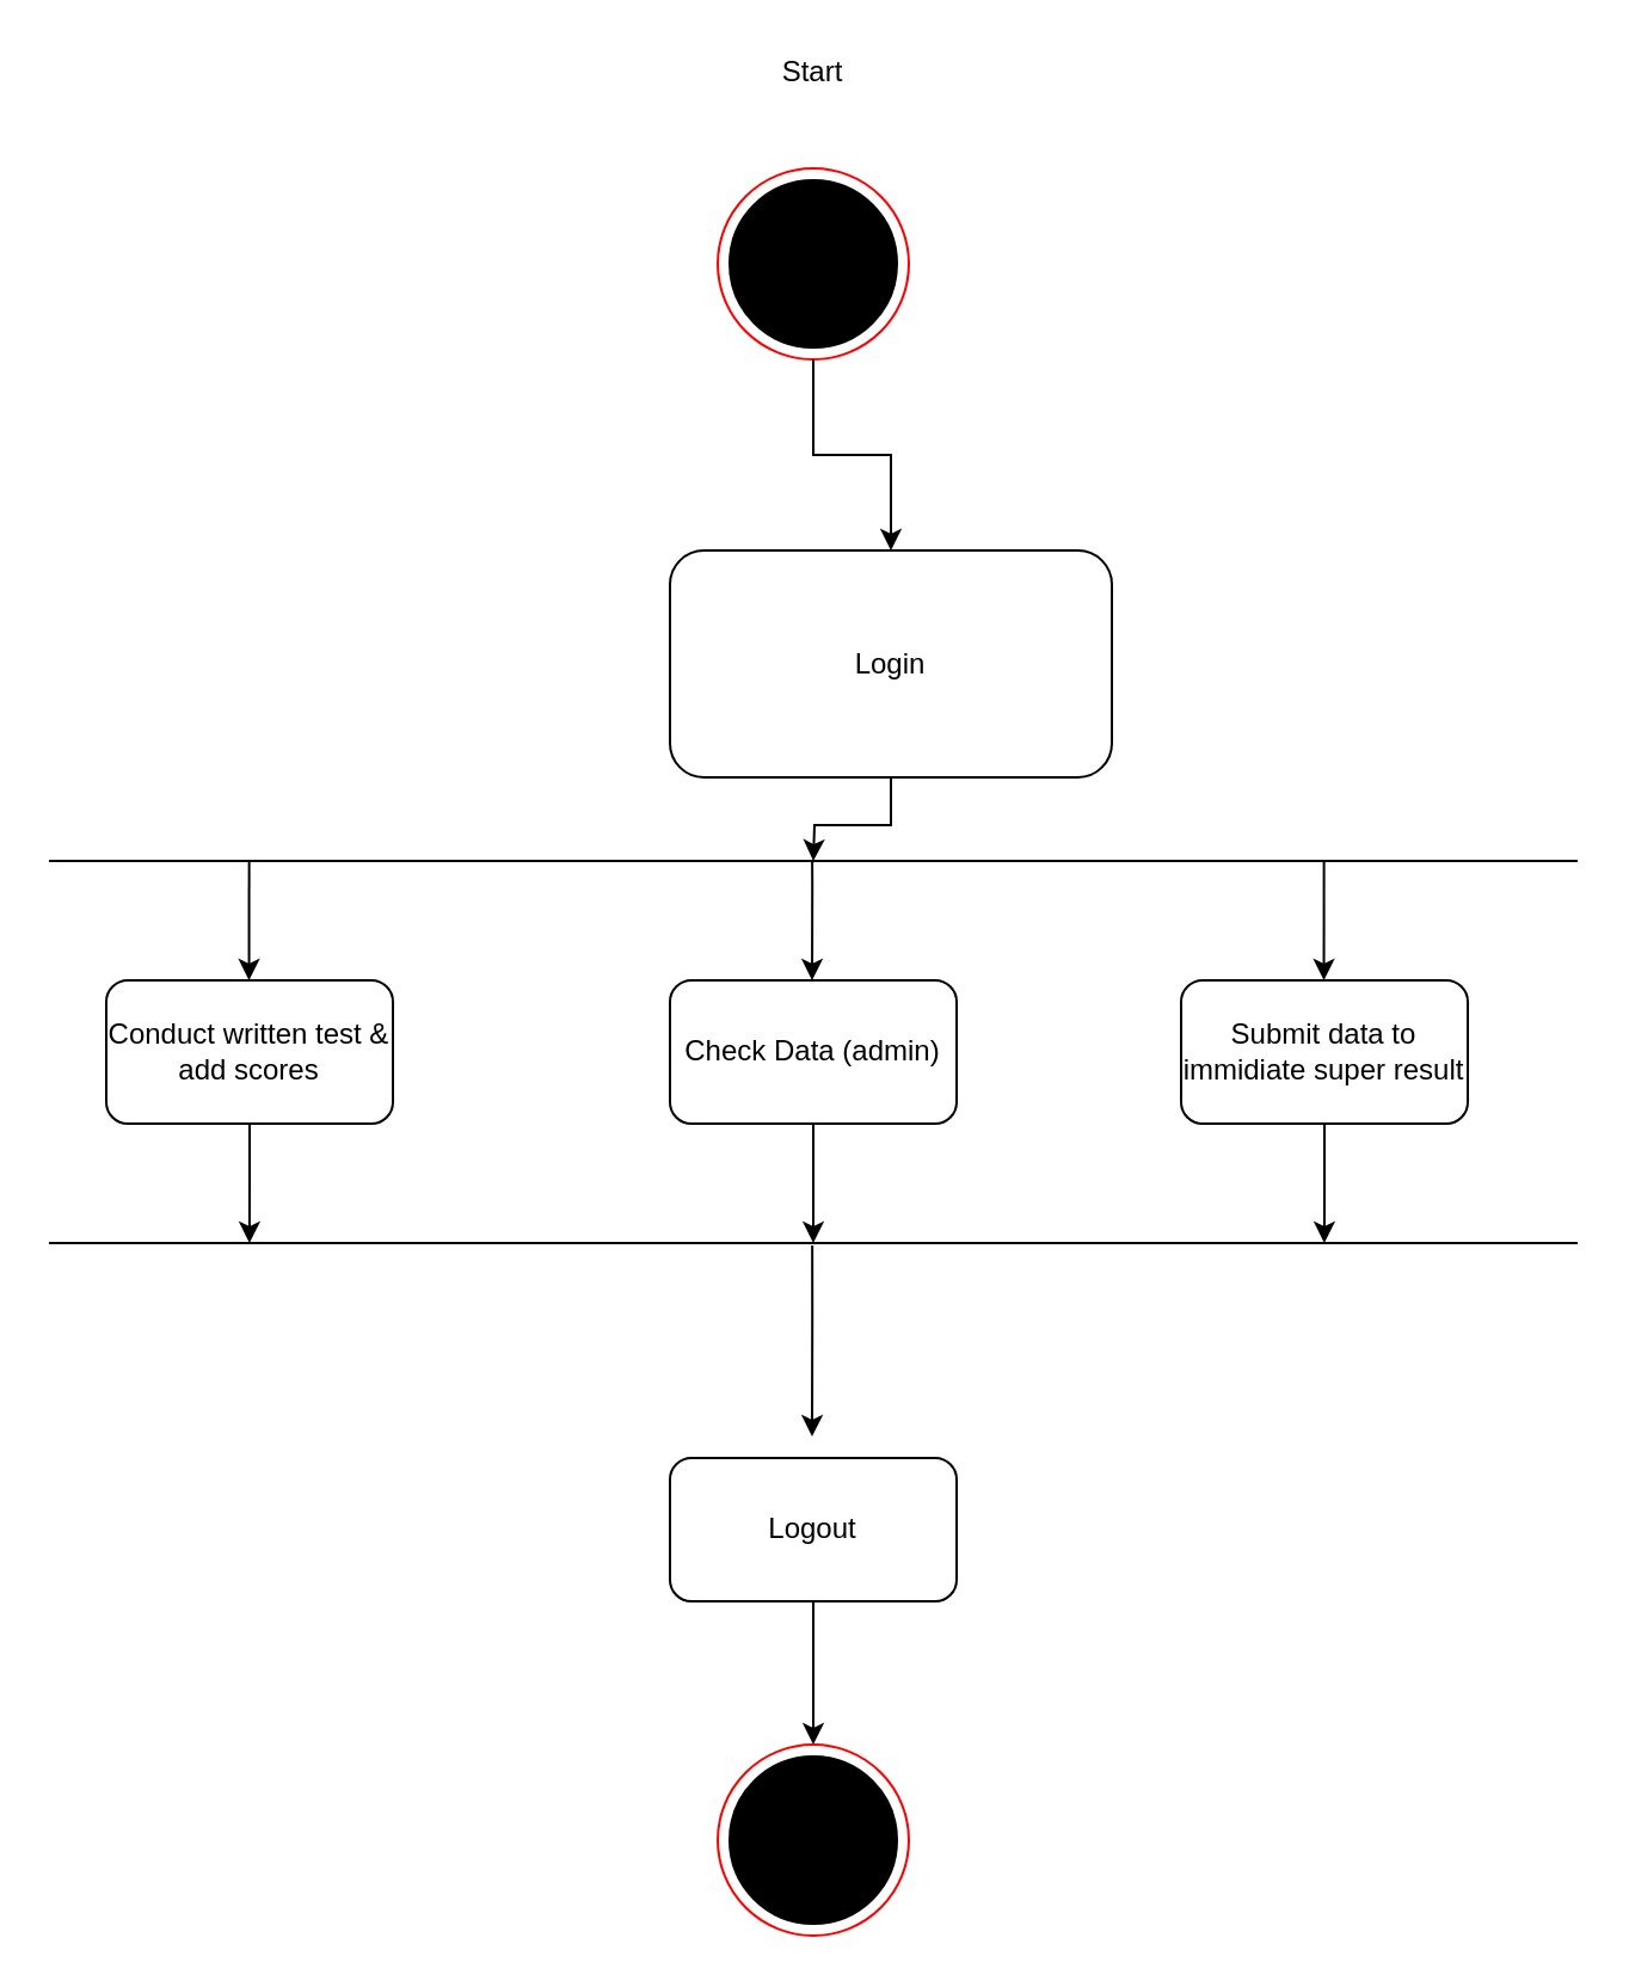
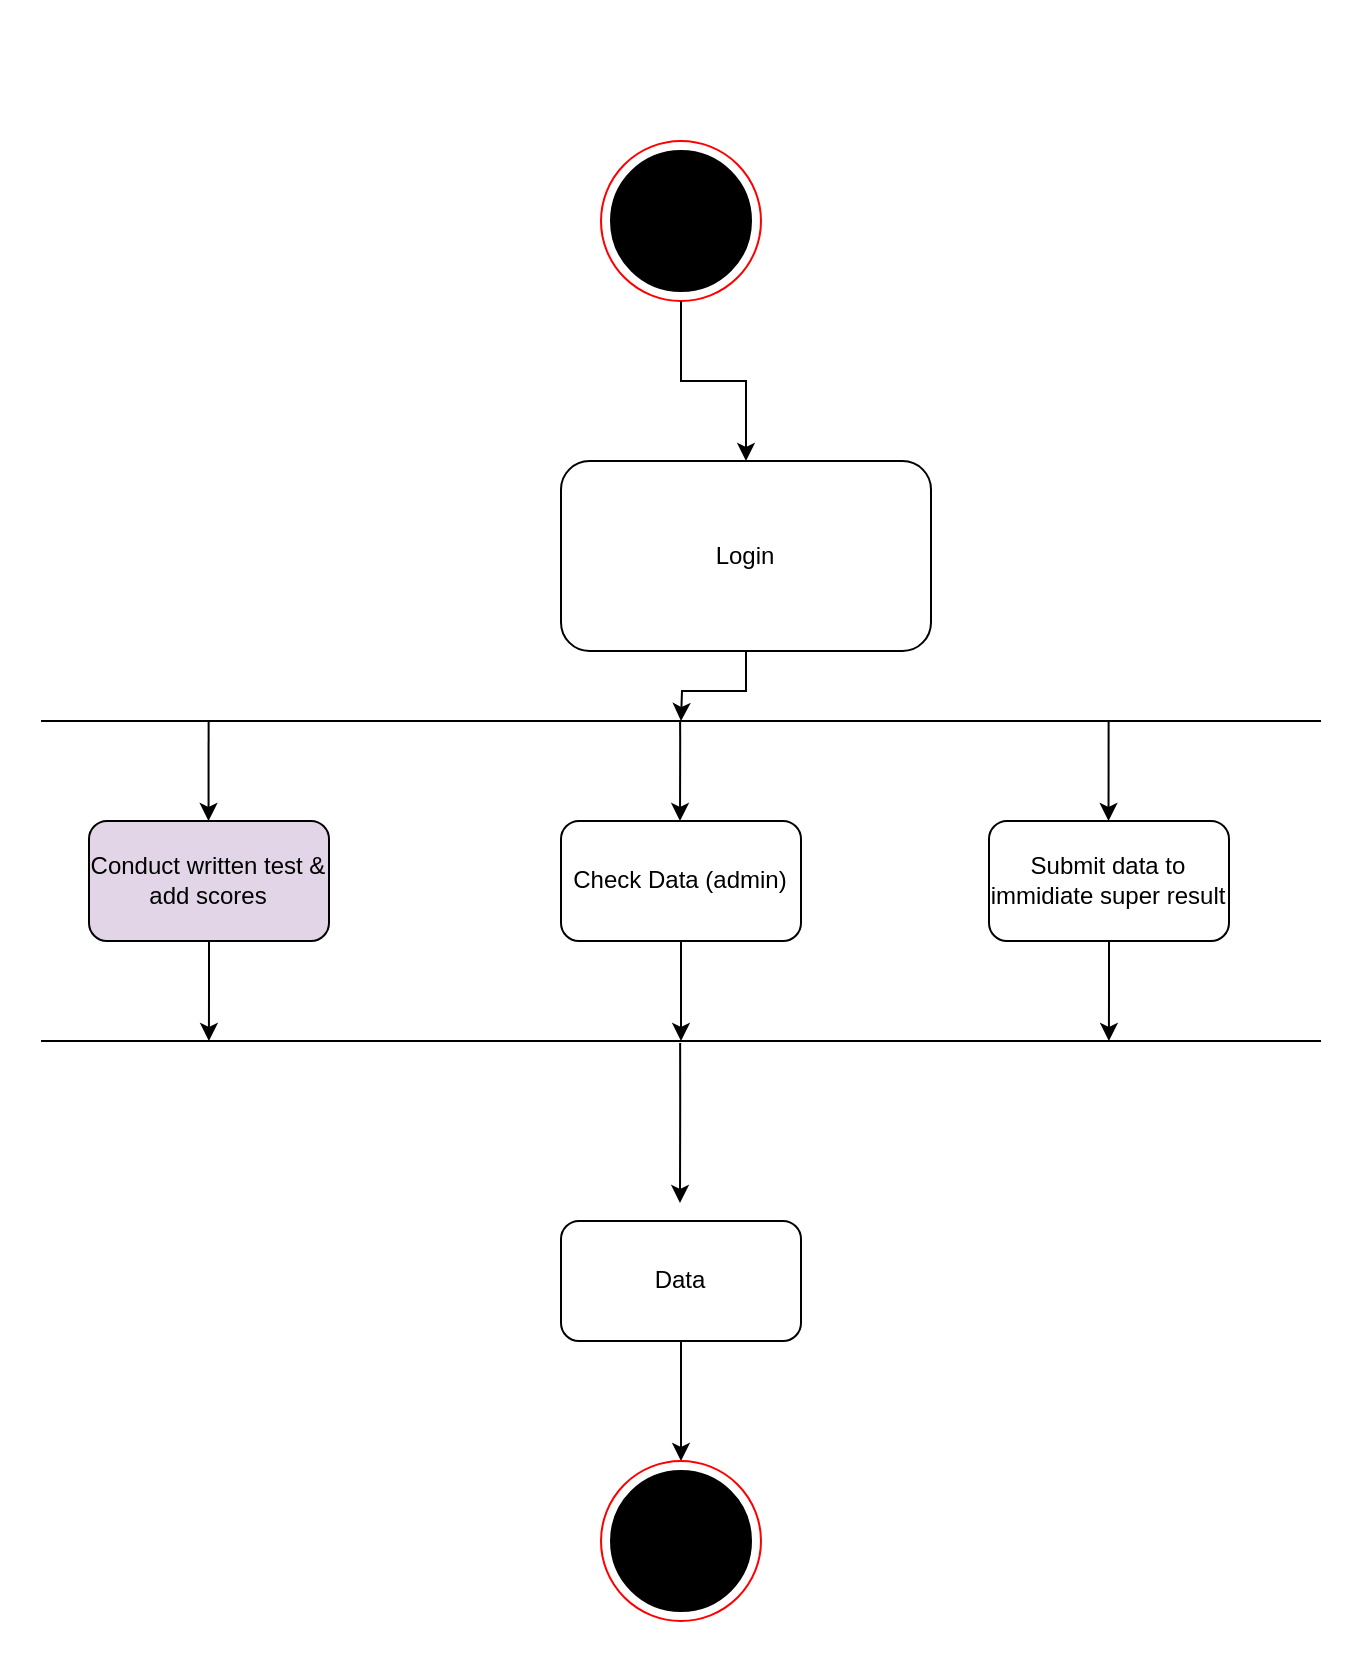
  <mxCell id="0" />
  <mxCell id="1" parent="0" />
  <mxCell id="2" value="" style="group" parent="1" vertex="1" connectable="0"><mxGeometry x="300" y="70" width="80" height="80" as="geometry" /></mxCell>
  <mxCell id="3" value="" style="ellipse;whiteSpace=wrap;html=1;aspect=fixed;strokeColor=#FF0000;" parent="2" vertex="1"><mxGeometry width="80" height="80" as="geometry" /></mxCell>
  <mxCell id="4" value="" style="ellipse;whiteSpace=wrap;html=1;aspect=fixed;fillColor=#000000;" parent="2" vertex="1"><mxGeometry x="5" y="5" width="70" height="70" as="geometry" /></mxCell>
- <mxCell id="5" value="Start" style="text;html=1;strokeColor=none;fillColor=none;align=center;verticalAlign=middle;whiteSpace=wrap;rounded=0;" parent="1" vertex="1"><mxGeometry x="320" y="20" width="40" height="20" as="geometry" /></mxCell>
  <mxCell id="6" style="edgeStyle=orthogonalEdgeStyle;rounded=0;orthogonalLoop=1;jettySize=auto;html=1;exitX=0.5;exitY=1;exitDx=0;exitDy=0;" parent="1" source="7" edge="1"><mxGeometry relative="1" as="geometry"><mxPoint x="340" y="360" as="targetPoint" /></mxGeometry></mxCell>
  <mxCell id="7" value="Login" style="rounded=1;whiteSpace=wrap;html=1;" parent="1" vertex="1"><mxGeometry x="280" y="230" width="185" height="95" as="geometry" /></mxCell>
  <mxCell id="8" value="" style="endArrow=none;html=1;" parent="1" edge="1"><mxGeometry width="50" height="50" relative="1" as="geometry"><mxPoint y="360" as="sourcePoint" x="20" /><mxPoint x="660" y="360" as="targetPoint" /><Array as="points"><mxPoint x="340" y="360" /></Array></mxGeometry></mxCell>
  <mxCell id="9" style="edgeStyle=orthogonalEdgeStyle;rounded=0;orthogonalLoop=1;jettySize=auto;html=1;exitX=0.5;exitY=1;exitDx=0;exitDy=0;" parent="1" source="10" edge="1"><mxGeometry relative="1" as="geometry"><mxPoint x="103.952" y="520" as="targetPoint" /></mxGeometry></mxCell>
- <mxCell id="10" value="Conduct written test &amp;amp; add scores" style="rounded=1;whiteSpace=wrap;html=1;" parent="1" vertex="1"><mxGeometry x="44" y="410" width="120" height="60" as="geometry" /></mxCell>
+ <mxCell id="10" value="Conduct written test &amp;amp; add scores" style="rounded=1;whiteSpace=wrap;html=1;fillColor=#e1d5e7;" parent="1" vertex="1"><mxGeometry x="44" y="410" width="120" height="60" as="geometry" /></mxCell>
  <mxCell id="11" style="edgeStyle=orthogonalEdgeStyle;rounded=0;orthogonalLoop=1;jettySize=auto;html=1;exitX=0.5;exitY=1;exitDx=0;exitDy=0;" parent="1" source="12" edge="1"><mxGeometry relative="1" as="geometry"><mxPoint x="340" y="520" as="targetPoint" /></mxGeometry></mxCell>
  <mxCell id="12" value="Check Data (admin)" style="rounded=1;whiteSpace=wrap;html=1;" parent="1" vertex="1"><mxGeometry x="280" y="410" width="120" height="60" as="geometry" /></mxCell>
  <mxCell id="13" style="edgeStyle=orthogonalEdgeStyle;rounded=0;orthogonalLoop=1;jettySize=auto;html=1;exitX=0.5;exitY=1;exitDx=0;exitDy=0;" parent="1" source="14" edge="1"><mxGeometry relative="1" as="geometry"><mxPoint x="553.952" y="520" as="targetPoint" /></mxGeometry></mxCell>
  <mxCell id="14" value="Submit data to immidiate super result" style="rounded=1;whiteSpace=wrap;html=1;" parent="1" vertex="1"><mxGeometry x="494" y="410" width="120" height="60" as="geometry" /></mxCell>
  <mxCell id="15" value="" style="endArrow=none;html=1;" parent="1" edge="1"><mxGeometry width="50" height="50" relative="1" as="geometry"><mxPoint y="520" as="sourcePoint" x="20" /><mxPoint x="660" y="520" as="targetPoint" /></mxGeometry></mxCell>
  <mxCell id="16" style="edgeStyle=orthogonalEdgeStyle;rounded=0;orthogonalLoop=1;jettySize=auto;html=1;exitX=0.5;exitY=1;exitDx=0;exitDy=0;" parent="1" edge="1"><mxGeometry relative="1" as="geometry"><mxPoint x="103.762" y="410" as="targetPoint" /><mxPoint x="103.81" y="360" as="sourcePoint" /></mxGeometry></mxCell>
  <mxCell id="17" style="edgeStyle=orthogonalEdgeStyle;rounded=0;orthogonalLoop=1;jettySize=auto;html=1;exitX=0.5;exitY=1;exitDx=0;exitDy=0;" parent="1" edge="1"><mxGeometry relative="1" as="geometry"><mxPoint x="339.502" y="410" as="targetPoint" /><mxPoint x="339.55" y="360" as="sourcePoint" /><Array as="points"><mxPoint x="339.5" y="370" /><mxPoint x="339.5" y="370" /></Array></mxGeometry></mxCell>
  <mxCell id="18" style="edgeStyle=orthogonalEdgeStyle;rounded=0;orthogonalLoop=1;jettySize=auto;html=1;exitX=0.5;exitY=1;exitDx=0;exitDy=0;" parent="1" edge="1"><mxGeometry relative="1" as="geometry"><mxPoint x="553.762" y="410" as="targetPoint" /><mxPoint x="553.81" y="360" as="sourcePoint" /><Array as="points"><mxPoint x="553.76" y="380" /><mxPoint x="553.76" y="380" /></Array></mxGeometry></mxCell>
  <mxCell id="19" style="edgeStyle=orthogonalEdgeStyle;rounded=0;orthogonalLoop=1;jettySize=auto;html=1;" parent="1" edge="1"><mxGeometry relative="1" as="geometry"><mxPoint x="339.502" y="601" as="targetPoint" /><mxPoint x="339.57" y="521" as="sourcePoint" /><Array as="points"><mxPoint x="339.57" y="551" /><mxPoint x="339.57" y="551" /></Array></mxGeometry></mxCell>
  <mxCell id="20" style="edgeStyle=orthogonalEdgeStyle;rounded=0;orthogonalLoop=1;jettySize=auto;html=1;exitX=0.5;exitY=1;exitDx=0;exitDy=0;entryX=0.5;entryY=0;entryDx=0;entryDy=0;" parent="1" source="21" target="23" edge="1"><mxGeometry relative="1" as="geometry" /></mxCell>
- <mxCell id="21" value="Logout" style="rounded=1;whiteSpace=wrap;html=1;" parent="1" vertex="1"><mxGeometry x="280" y="610" width="120" height="60" as="geometry" /></mxCell>
+ <mxCell id="21" value="Data" style="rounded=1;whiteSpace=wrap;html=1;" parent="1" vertex="1"><mxGeometry x="280" y="610" width="120" height="60" as="geometry" /></mxCell>
  <mxCell id="22" value="" style="group" parent="1" vertex="1" connectable="0"><mxGeometry x="300" y="730" width="80" height="80" as="geometry" /></mxCell>
  <mxCell id="23" value="" style="ellipse;whiteSpace=wrap;html=1;aspect=fixed;strokeColor=#FF0000;" parent="22" vertex="1"><mxGeometry width="80" height="80" as="geometry" /></mxCell>
  <mxCell id="24" value="" style="ellipse;whiteSpace=wrap;html=1;aspect=fixed;fillColor=#000000;" parent="22" vertex="1"><mxGeometry x="5" y="5" width="70" height="70" as="geometry" /></mxCell>
  <mxCell id="25" style="edgeStyle=orthogonalEdgeStyle;rounded=0;orthogonalLoop=1;jettySize=auto;html=1;exitX=0.5;exitY=1;exitDx=0;exitDy=0;entryX=0.5;entryY=0;entryDx=0;entryDy=0;" parent="1" source="3" target="7" edge="1"><mxGeometry relative="1" as="geometry" /></mxCell>
